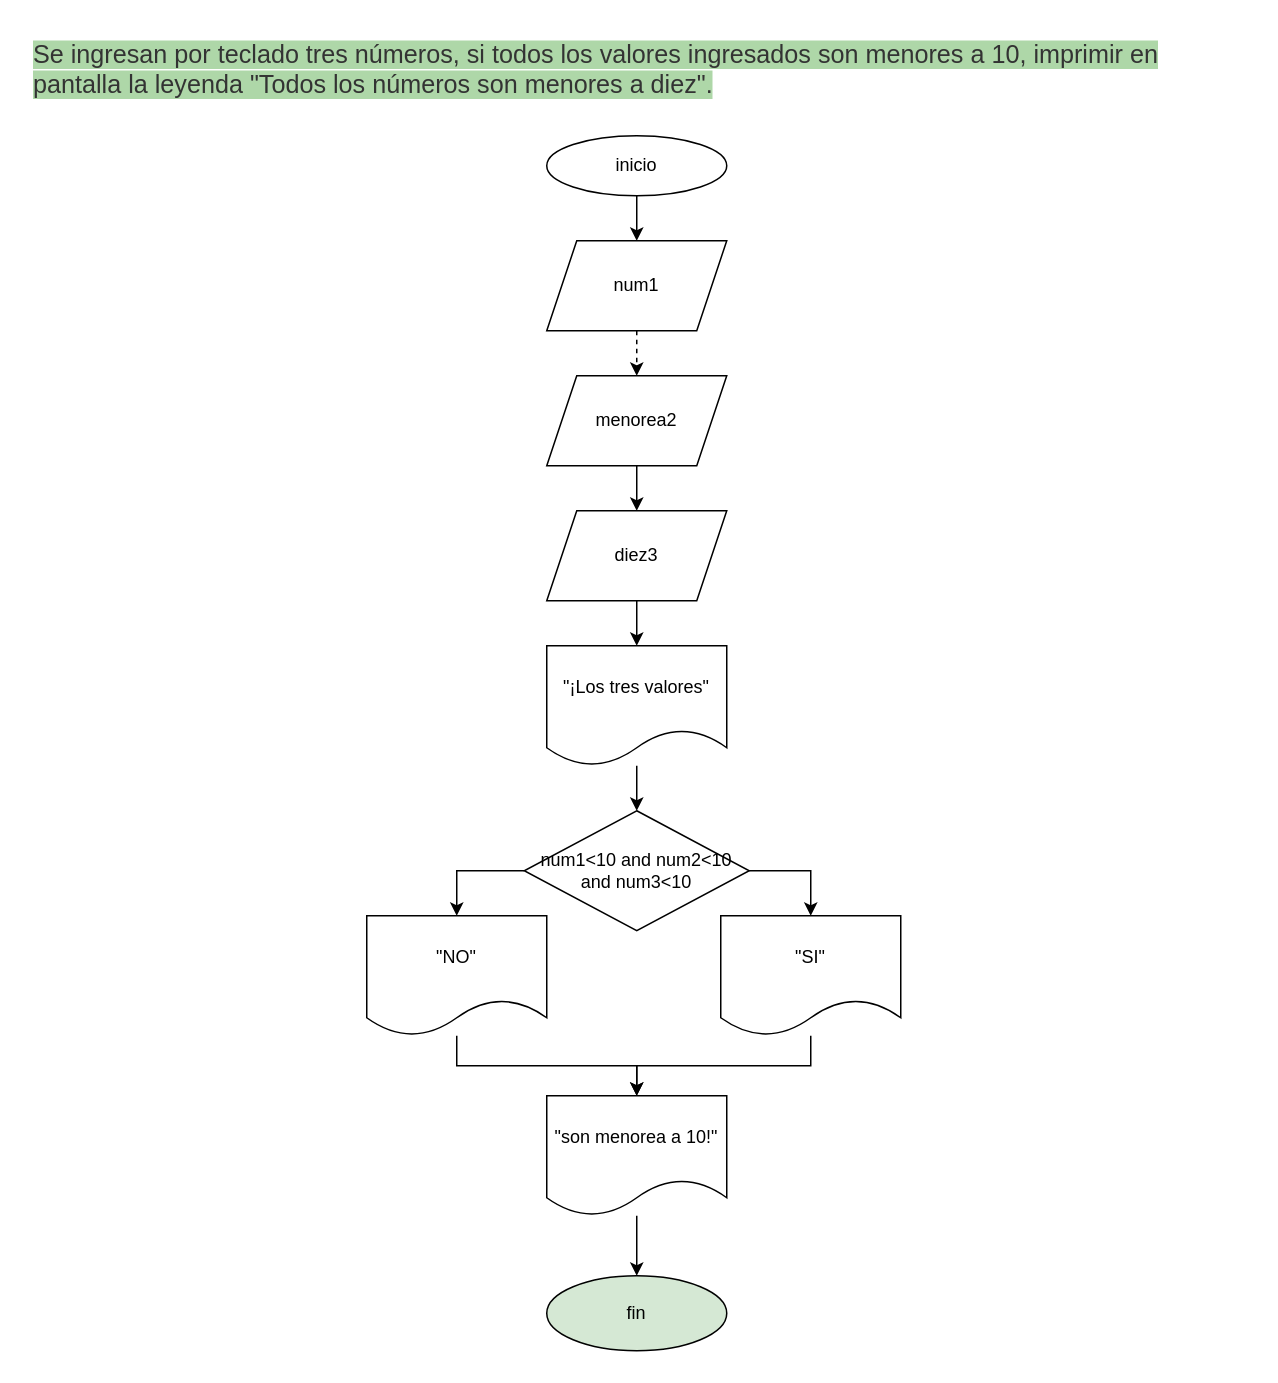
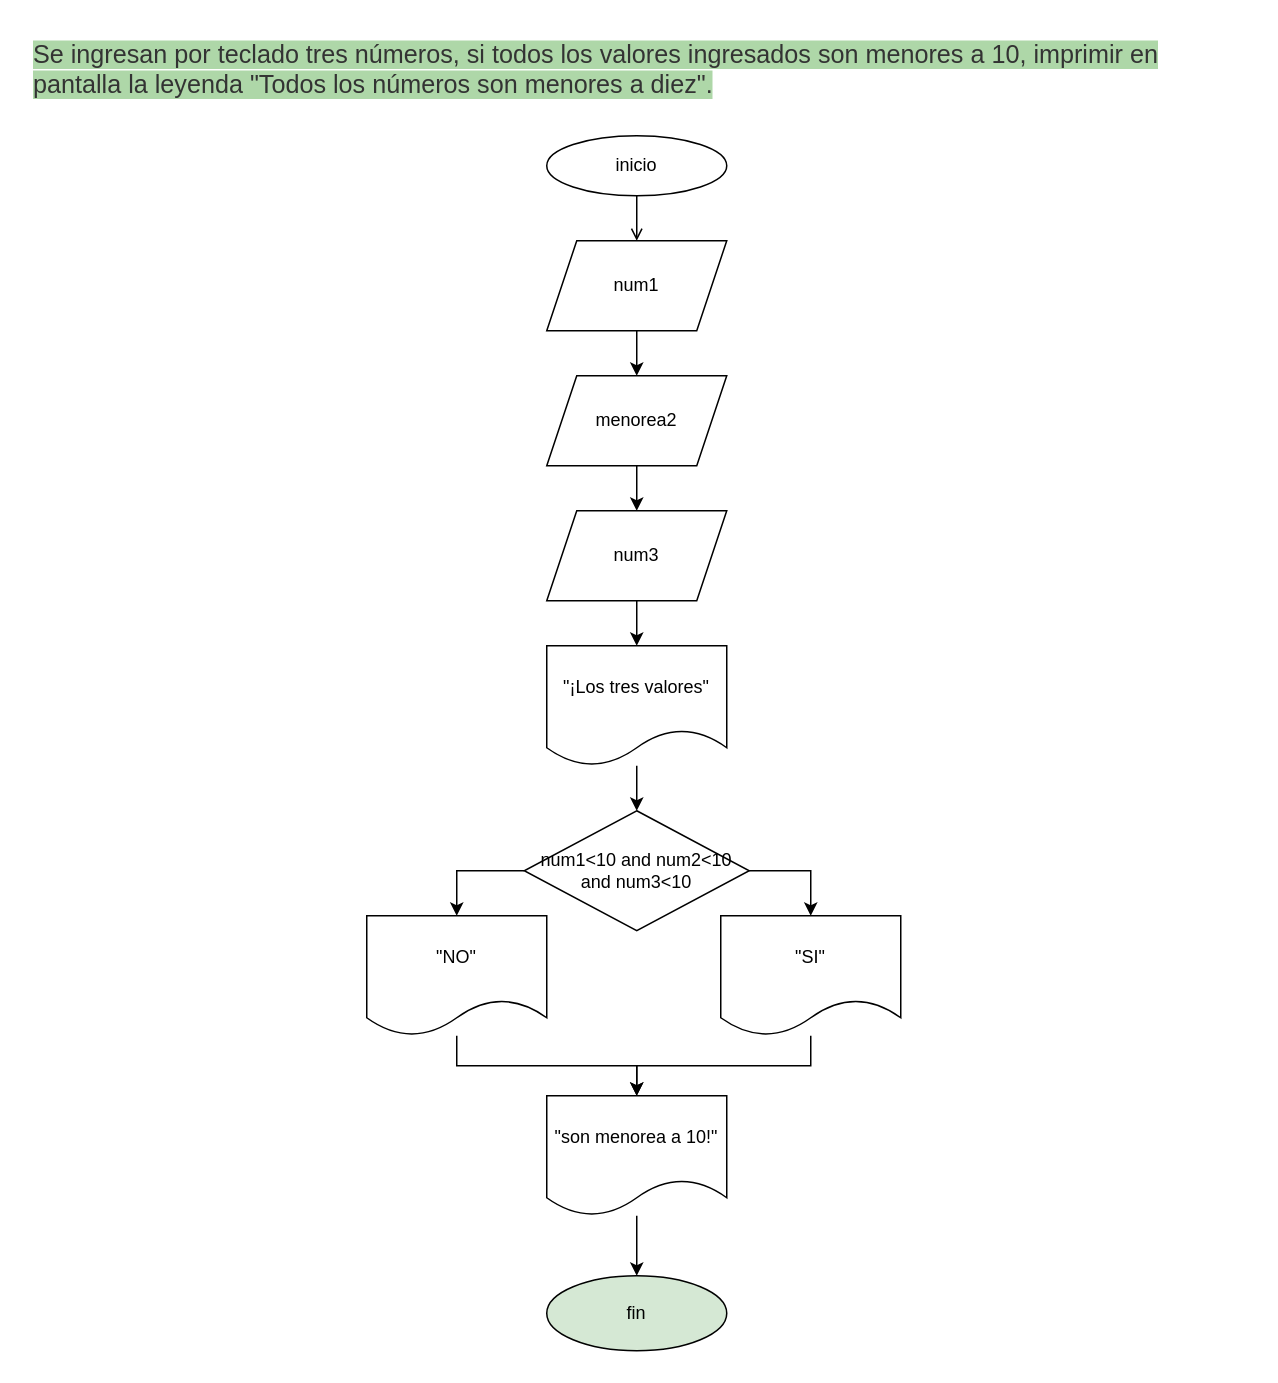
  <mxCell id="0" />
  <mxCell id="1" parent="0" />
  <mxCell id="2" value="&lt;span style=&quot;color: rgb(51, 51, 51); font-family: sans-serif, arial; font-size: 16.8px; font-style: normal; font-variant-ligatures: normal; font-variant-caps: normal; font-weight: 400; letter-spacing: normal; orphans: 2; text-align: left; text-indent: 0px; text-transform: none; widows: 2; word-spacing: 0px; -webkit-text-stroke-width: 0px; background-color: rgb(174, 215, 168); text-decoration-thickness: initial; text-decoration-style: initial; text-decoration-color: initial; float: none; display: inline !important;&quot;&gt;Se ingresan por teclado tres números, si todos los valores ingresados son menores a 10, imprimir en pantalla la leyenda &quot;Todos los números son menores a diez&quot;.&lt;/span&gt;" style="text;whiteSpace=wrap;html=1;" vertex="1" parent="1"><mxGeometry x="20" width="810" height="50" as="geometry" y="20" /></mxCell>
- <mxCell id="3" style="edgeStyle=orthogonalEdgeStyle;rounded=0;orthogonalLoop=1;jettySize=auto;html=1;exitX=0.5;exitY=1;exitDx=0;exitDy=0;entryX=0.5;entryY=0;entryDx=0;entryDy=0;" edge="1" parent="1" source="4" target="6"><mxGeometry relative="1" as="geometry" /></mxCell>
+ <mxCell id="3" style="edgeStyle=orthogonalEdgeStyle;rounded=0;orthogonalLoop=1;jettySize=auto;html=1;exitX=0.5;exitY=1;exitDx=0;exitDy=0;entryX=0.5;entryY=0;entryDx=0;entryDy=0;endArrow=open;" edge="1" parent="1" source="4" target="6"><mxGeometry relative="1" as="geometry" /></mxCell>
  <mxCell id="4" value="inicio" style="ellipse;whiteSpace=wrap;html=1;" vertex="1" parent="1"><mxGeometry x="364" y="90" width="120" height="40" as="geometry" /></mxCell>
- <mxCell id="5" style="edgeStyle=orthogonalEdgeStyle;rounded=0;orthogonalLoop=1;jettySize=auto;html=1;exitX=0.5;exitY=1;exitDx=0;exitDy=0;entryX=0.5;entryY=0;entryDx=0;entryDy=0;dashed=1;" edge="1" parent="1" source="6" target="8"><mxGeometry relative="1" as="geometry" /></mxCell>
+ <mxCell id="5" style="edgeStyle=orthogonalEdgeStyle;rounded=0;orthogonalLoop=1;jettySize=auto;html=1;exitX=0.5;exitY=1;exitDx=0;exitDy=0;entryX=0.5;entryY=0;entryDx=0;entryDy=0;" edge="1" parent="1" source="6" target="8"><mxGeometry relative="1" as="geometry" /></mxCell>
  <mxCell id="6" value="num1" style="shape=parallelogram;perimeter=parallelogramPerimeter;whiteSpace=wrap;html=1;fixedSize=1;" vertex="1" parent="1"><mxGeometry x="364" y="160" width="120" height="60" as="geometry" /></mxCell>
  <mxCell id="7" style="edgeStyle=orthogonalEdgeStyle;rounded=0;orthogonalLoop=1;jettySize=auto;html=1;exitX=0.5;exitY=1;exitDx=0;exitDy=0;entryX=0.5;entryY=0;entryDx=0;entryDy=0;" edge="1" parent="1" source="8" target="10"><mxGeometry relative="1" as="geometry" /></mxCell>
  <mxCell id="8" value="menorea2" style="shape=parallelogram;perimeter=parallelogramPerimeter;whiteSpace=wrap;html=1;fixedSize=1;" vertex="1" parent="1"><mxGeometry x="364" y="250" width="120" height="60" as="geometry" /></mxCell>
  <mxCell id="9" style="edgeStyle=orthogonalEdgeStyle;rounded=0;orthogonalLoop=1;jettySize=auto;html=1;exitX=0.5;exitY=1;exitDx=0;exitDy=0;" edge="1" parent="1" source="10" target="15"><mxGeometry relative="1" as="geometry" /></mxCell>
- <mxCell id="10" value="diez3" style="shape=parallelogram;perimeter=parallelogramPerimeter;whiteSpace=wrap;html=1;fixedSize=1;" vertex="1" parent="1"><mxGeometry x="364" y="340" width="120" height="60" as="geometry" /></mxCell>
+ <mxCell id="10" value="num3" style="shape=parallelogram;perimeter=parallelogramPerimeter;whiteSpace=wrap;html=1;fixedSize=1;" vertex="1" parent="1"><mxGeometry x="364" y="340" width="120" height="60" as="geometry" /></mxCell>
  <mxCell id="11" style="edgeStyle=orthogonalEdgeStyle;rounded=0;orthogonalLoop=1;jettySize=auto;html=1;exitX=0;exitY=0.5;exitDx=0;exitDy=0;entryX=0.5;entryY=0;entryDx=0;entryDy=0;" edge="1" parent="1" source="13" target="19"><mxGeometry relative="1" as="geometry" /></mxCell>
  <mxCell id="12" style="edgeStyle=orthogonalEdgeStyle;rounded=0;orthogonalLoop=1;jettySize=auto;html=1;exitX=1;exitY=0.5;exitDx=0;exitDy=0;entryX=0.5;entryY=0;entryDx=0;entryDy=0;" edge="1" parent="1" source="13" target="17"><mxGeometry relative="1" as="geometry" /></mxCell>
  <mxCell id="13" value="num1&amp;lt;10 and num2&amp;lt;10 and num3&amp;lt;10" style="rhombus;whiteSpace=wrap;html=1;" vertex="1" parent="1"><mxGeometry x="349" y="540" width="150" height="80" as="geometry" /></mxCell>
  <mxCell id="14" style="edgeStyle=orthogonalEdgeStyle;rounded=0;orthogonalLoop=1;jettySize=auto;html=1;entryX=0.5;entryY=0;entryDx=0;entryDy=0;" edge="1" parent="1" source="15" target="13"><mxGeometry relative="1" as="geometry" /></mxCell>
  <mxCell id="15" value="&quot;¡Los tres valores&quot;" style="shape=document;whiteSpace=wrap;html=1;boundedLbl=1;" vertex="1" parent="1"><mxGeometry x="364" y="430" width="120" height="80" as="geometry" /></mxCell>
  <mxCell id="16" style="edgeStyle=orthogonalEdgeStyle;rounded=0;orthogonalLoop=1;jettySize=auto;html=1;entryX=0.5;entryY=0;entryDx=0;entryDy=0;" edge="1" parent="1" source="17" target="21"><mxGeometry relative="1" as="geometry" /></mxCell>
  <mxCell id="17" value="&quot;SI&quot;" style="shape=document;whiteSpace=wrap;html=1;boundedLbl=1;" vertex="1" parent="1"><mxGeometry x="480" y="610" width="120" height="80" as="geometry" /></mxCell>
  <mxCell id="18" style="edgeStyle=orthogonalEdgeStyle;rounded=0;orthogonalLoop=1;jettySize=auto;html=1;entryX=0.5;entryY=0;entryDx=0;entryDy=0;" edge="1" parent="1" source="19" target="21"><mxGeometry relative="1" as="geometry" /></mxCell>
  <mxCell id="19" value="&quot;NO&quot;" style="shape=document;whiteSpace=wrap;html=1;boundedLbl=1;" vertex="1" parent="1"><mxGeometry x="244" y="610" width="120" height="80" as="geometry" /></mxCell>
  <mxCell id="20" style="edgeStyle=orthogonalEdgeStyle;rounded=0;orthogonalLoop=1;jettySize=auto;html=1;entryX=0.5;entryY=0;entryDx=0;entryDy=0;" edge="1" parent="1" source="21" target="22"><mxGeometry relative="1" as="geometry" /></mxCell>
  <mxCell id="21" value="&quot;son menorea a 10!&quot;" style="shape=document;whiteSpace=wrap;html=1;boundedLbl=1;" vertex="1" parent="1"><mxGeometry x="364" y="730" width="120" height="80" as="geometry" /></mxCell>
  <mxCell id="22" value="fin" style="ellipse;whiteSpace=wrap;html=1;fillColor=#d5e8d4;" vertex="1" parent="1"><mxGeometry x="364" y="850" width="120" height="50" as="geometry" /></mxCell>
